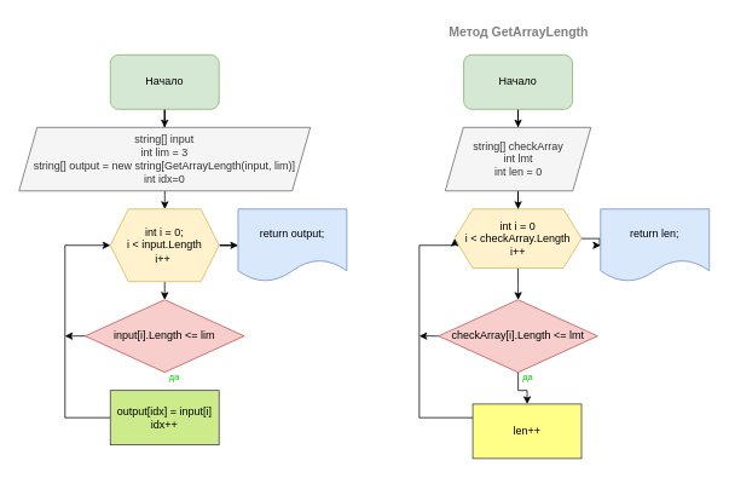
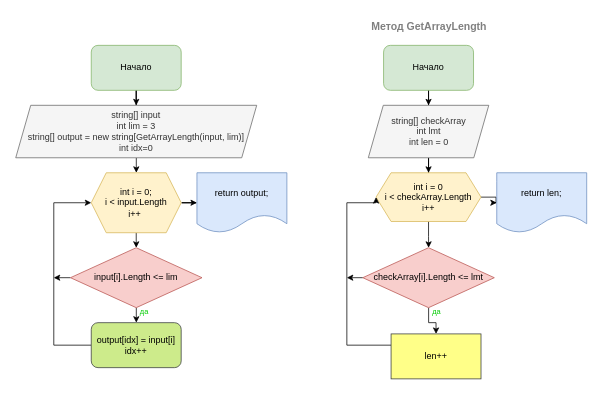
  <mxCell id="0" />
  <mxCell id="1" parent="0" />
  <mxCell id="2" value="" style="edgeStyle=orthogonalEdgeStyle;rounded=0;orthogonalLoop=1;jettySize=auto;html=1;fontSize=12;entryX=0.5;entryY=0;entryDx=0;entryDy=0;" parent="1" source="3" target="5" edge="1"><mxGeometry relative="1" as="geometry"><mxPoint x="71" y="140" as="targetPoint" /></mxGeometry></mxCell>
  <mxCell id="3" value="Начало" style="rounded=1;whiteSpace=wrap;html=1;fillColor=#d5e8d4;strokeColor=#82b366;" parent="1" vertex="1"><mxGeometry x="121" y="60" width="120" height="60" as="geometry" /></mxCell>
  <mxCell id="4" value="" style="edgeStyle=orthogonalEdgeStyle;rounded=0;orthogonalLoop=1;jettySize=auto;html=1;fontSize=12;" parent="1" source="5" target="8" edge="1"><mxGeometry relative="1" as="geometry" /></mxCell>
  <mxCell id="5" value="string[] input&lt;br&gt;int lim = 3&lt;br&gt;string[] output = new string[GetArrayLength(input, lim)]&lt;br&gt;int idx=0" style="shape=parallelogram;perimeter=parallelogramPerimeter;whiteSpace=wrap;html=1;fixedSize=1;align=center;fillColor=#f5f5f5;strokeColor=#666666;fontColor=#333333;" parent="1" vertex="1"><mxGeometry x="20.25" y="140" width="321.5" height="70" as="geometry" /></mxCell>
  <mxCell id="6" value="" style="edgeStyle=orthogonalEdgeStyle;rounded=0;orthogonalLoop=1;jettySize=auto;html=1;fontSize=12;" parent="1" source="8" target="11" edge="1"><mxGeometry relative="1" as="geometry" /></mxCell>
  <mxCell id="7" value="" style="edgeStyle=orthogonalEdgeStyle;rounded=0;orthogonalLoop=1;jettySize=auto;html=1;fontSize=12;" parent="1" source="8" target="14" edge="1"><mxGeometry relative="1" as="geometry" /></mxCell>
  <mxCell id="8" value="int i = 0; &lt;br&gt;i &amp;lt; input.Length&lt;br&gt;i++&amp;nbsp;" style="shape=hexagon;perimeter=hexagonPerimeter2;whiteSpace=wrap;html=1;fixedSize=1;fontSize=12;fillColor=#fff2cc;strokeColor=#d6b656;" parent="1" vertex="1"><mxGeometry x="121" y="230" width="120" height="80" as="geometry" /></mxCell>
+ <mxCell id="9" value="" style="edgeStyle=orthogonalEdgeStyle;rounded=0;orthogonalLoop=1;jettySize=auto;html=1;fontSize=12;" parent="1" source="11" target="13" edge="1"><mxGeometry relative="1" as="geometry" /></mxCell>
  <mxCell id="10" style="edgeStyle=orthogonalEdgeStyle;rounded=0;orthogonalLoop=1;jettySize=auto;html=1;fontSize=12;" parent="1" source="11" edge="1"><mxGeometry relative="1" as="geometry"><mxPoint x="71" y="370" as="targetPoint" /></mxGeometry></mxCell>
  <mxCell id="11" value="input[i].Length &amp;lt;= lim" style="rhombus;whiteSpace=wrap;html=1;fontSize=12;fillColor=#f8cecc;strokeColor=#b85450;" parent="1" vertex="1"><mxGeometry x="93.25" y="330" width="175.5" height="80" as="geometry" /></mxCell>
  <mxCell id="12" style="edgeStyle=orthogonalEdgeStyle;rounded=0;orthogonalLoop=1;jettySize=auto;html=1;entryX=0;entryY=0.5;entryDx=0;entryDy=0;fontSize=12;" parent="1" source="13" target="8" edge="1"><mxGeometry relative="1" as="geometry"><Array as="points"><mxPoint x="71" y="460" /><mxPoint x="71" y="270" /></Array></mxGeometry></mxCell>
- <mxCell id="13" value="&lt;div&gt;output[idx] = input[i]&lt;/div&gt;&lt;div&gt;idx++&lt;/div&gt;" style="rounded=0;whiteSpace=wrap;html=1;fontSize=12;fillColor=#cdeb8b;strokeColor=#36393d;" parent="1" vertex="1"><mxGeometry x="121" y="430" width="120" height="60" as="geometry" /></mxCell>
+ <mxCell id="13" value="&lt;div&gt;output[idx] = input[i]&lt;/div&gt;&lt;div&gt;idx++&lt;/div&gt;" style="whiteSpace=wrap;html=1;fontSize=12;fillColor=#cdeb8b;strokeColor=#36393d;rounded=1;" parent="1" vertex="1"><mxGeometry x="121" y="430" width="120" height="60" as="geometry" /></mxCell>
  <mxCell id="14" value="return output;" style="shape=document;whiteSpace=wrap;html=1;boundedLbl=1;fontSize=12;fillColor=#dae8fc;strokeColor=#6c8ebf;" parent="1" vertex="1"><mxGeometry x="262" y="230" width="120" height="80" as="geometry" /></mxCell>
  <mxCell id="15" value="&lt;font style=&quot;font-size: 14px;&quot;&gt;&lt;b&gt;Метод GetArrayLength&lt;/b&gt;&lt;/font&gt;" style="text;html=1;strokeColor=none;fillColor=none;align=center;verticalAlign=middle;whiteSpace=wrap;rounded=0;fontColor=#808080;" parent="1" vertex="1"><mxGeometry x="482" y="20" width="180" height="30" as="geometry" /></mxCell>
  <mxCell id="16" value="" style="edgeStyle=orthogonalEdgeStyle;rounded=0;orthogonalLoop=1;jettySize=auto;html=1;fontSize=12;entryX=0.5;entryY=0;entryDx=0;entryDy=0;" parent="1" source="17" target="19" edge="1"><mxGeometry relative="1" as="geometry" /></mxCell>
  <mxCell id="17" value="Начало" style="rounded=1;whiteSpace=wrap;html=1;fillColor=#d5e8d4;strokeColor=#82b366;" parent="1" vertex="1"><mxGeometry x="511" y="60" width="120" height="60" as="geometry" /></mxCell>
  <mxCell id="18" value="" style="edgeStyle=orthogonalEdgeStyle;rounded=0;orthogonalLoop=1;jettySize=auto;html=1;fontSize=12;" parent="1" source="19" target="22" edge="1"><mxGeometry relative="1" as="geometry" /></mxCell>
  <mxCell id="19" value="&lt;div&gt;string[] checkArray&lt;/div&gt;&lt;div&gt;int lmt&lt;/div&gt;&lt;div&gt;int len = 0&lt;/div&gt;" style="shape=parallelogram;perimeter=parallelogramPerimeter;whiteSpace=wrap;html=1;fixedSize=1;align=center;fillColor=#f5f5f5;strokeColor=#666666;fontColor=#333333;" parent="1" vertex="1"><mxGeometry x="490.63" y="140" width="160.75" height="70" as="geometry" /></mxCell>
  <mxCell id="20" value="" style="edgeStyle=orthogonalEdgeStyle;rounded=0;orthogonalLoop=1;jettySize=auto;html=1;fontSize=12;" parent="1" source="22" target="25" edge="1"><mxGeometry relative="1" as="geometry" /></mxCell>
  <mxCell id="21" value="" style="edgeStyle=orthogonalEdgeStyle;rounded=0;orthogonalLoop=1;jettySize=auto;html=1;fontSize=12;" parent="1" source="22" target="28" edge="1"><mxGeometry relative="1" as="geometry" /></mxCell>
  <mxCell id="22" value="int i = 0&lt;br&gt;i &amp;lt; checkArray.Length&lt;br&gt;i++" style="shape=hexagon;perimeter=hexagonPerimeter2;whiteSpace=wrap;html=1;fixedSize=1;fontSize=12;fillColor=#fff2cc;strokeColor=#d6b656;" parent="1" vertex="1"><mxGeometry x="501" y="230" width="140" height="65" as="geometry" /></mxCell>
  <mxCell id="23" value="" style="edgeStyle=orthogonalEdgeStyle;rounded=0;orthogonalLoop=1;jettySize=auto;html=1;fontSize=12;" parent="1" source="25" target="27" edge="1"><mxGeometry relative="1" as="geometry" /></mxCell>
  <mxCell id="24" style="edgeStyle=orthogonalEdgeStyle;rounded=0;orthogonalLoop=1;jettySize=auto;html=1;exitX=0;exitY=0.5;exitDx=0;exitDy=0;fontSize=12;" parent="1" source="25" edge="1"><mxGeometry relative="1" as="geometry"><mxPoint x="462" y="370" as="targetPoint" /></mxGeometry></mxCell>
  <mxCell id="25" value="checkArray[i].Length &amp;lt;= lmt" style="rhombus;whiteSpace=wrap;html=1;fontSize=12;fillColor=#f8cecc;strokeColor=#b85450;" parent="1" vertex="1"><mxGeometry x="483.25" y="330" width="175.5" height="80" as="geometry" /></mxCell>
  <mxCell id="26" style="edgeStyle=orthogonalEdgeStyle;rounded=0;orthogonalLoop=1;jettySize=auto;html=1;entryX=0;entryY=0.5;entryDx=0;entryDy=0;fontSize=12;" parent="1" source="27" target="22" edge="1"><mxGeometry relative="1" as="geometry"><Array as="points"><mxPoint x="462" y="460" /><mxPoint x="462" y="270" /></Array></mxGeometry></mxCell>
  <mxCell id="27" value="len++" style="rounded=0;whiteSpace=wrap;html=1;fontSize=12;fillColor=#ffff88;strokeColor=#36393d;" parent="1" vertex="1"><mxGeometry x="521" y="445" width="120" height="60" as="geometry" /></mxCell>
  <mxCell id="28" value="return len;" style="shape=document;whiteSpace=wrap;html=1;boundedLbl=1;fontSize=12;fillColor=#dae8fc;strokeColor=#6c8ebf;" parent="1" vertex="1"><mxGeometry x="662" y="230" width="120" height="80" as="geometry" /></mxCell>
  <mxCell id="29" value="&lt;font style=&quot;font-size: 10px;&quot;&gt;да&lt;/font&gt;" style="text;html=1;strokeColor=none;fillColor=none;align=center;verticalAlign=middle;whiteSpace=wrap;rounded=0;fontSize=12;fontColor=#00CC00;" parent="1" vertex="1"><mxGeometry x="552" y="400" width="60" height="30" as="geometry" /></mxCell>
  <mxCell id="30" value="&lt;font style=&quot;font-size: 10px;&quot;&gt;да&lt;/font&gt;" style="text;html=1;strokeColor=none;fillColor=none;align=center;verticalAlign=middle;whiteSpace=wrap;rounded=0;fontSize=12;fontColor=#00CC00;" parent="1" vertex="1"><mxGeometry x="162" y="400" width="60" height="30" as="geometry" /></mxCell>
